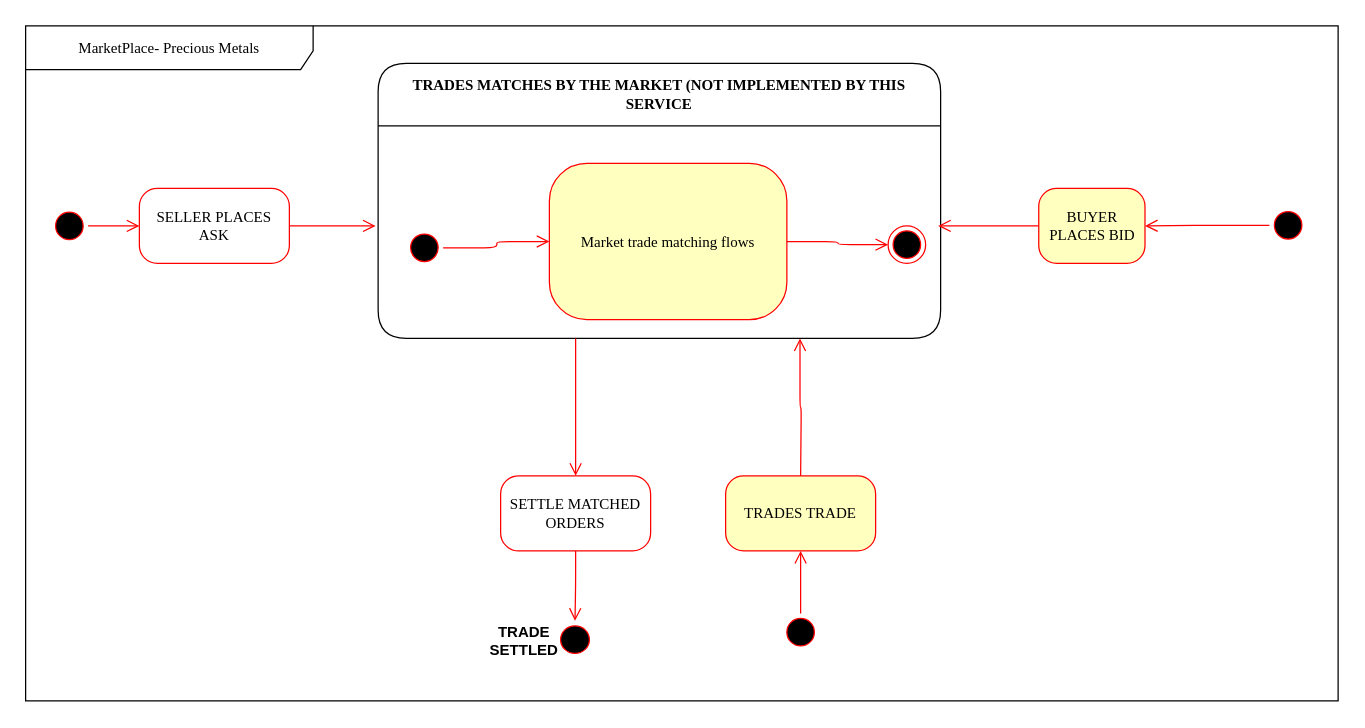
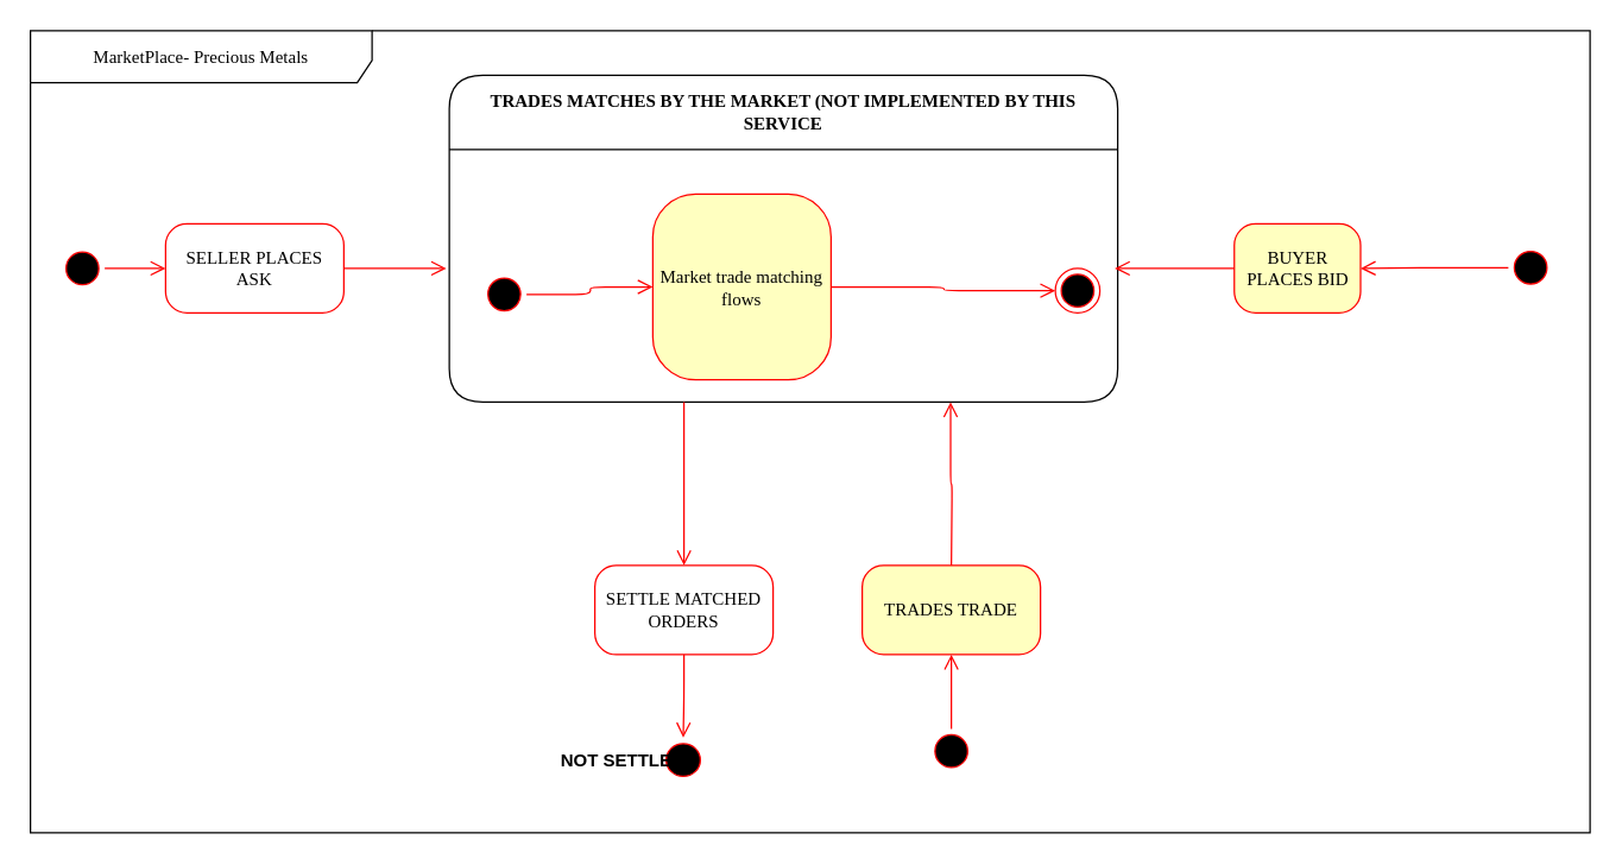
  <mxCell id="0" />
  <mxCell id="1" parent="0" />
  <mxCell id="2" value="MarketPlace- Precious Metals" style="shape=umlFrame;whiteSpace=wrap;html=1;rounded=1;shadow=0;comic=0;labelBackgroundColor=none;strokeColor=#000000;strokeWidth=1;fillColor=#ffffff;fontFamily=Verdana;fontSize=12;fontColor=#000000;align=center;width=230;height=35;" parent="1" vertex="1"><mxGeometry x="20" y="20" width="1050" height="540" as="geometry" /></mxCell>
  <mxCell id="3" value="" style="ellipse;html=1;shape=startState;fillColor=#000000;strokeColor=#ff0000;rounded=1;shadow=0;comic=0;labelBackgroundColor=none;fontFamily=Verdana;fontSize=12;fontColor=#000000;align=center;direction=south;" parent="1" vertex="1"><mxGeometry x="1015" y="164.5" width="30" height="30" as="geometry" /></mxCell>
  <mxCell id="4" value="SELLER PLACES ASK" style="rounded=1;whiteSpace=wrap;html=1;arcSize=24;fillColor=#ffffff;strokeColor=#ff0000;shadow=0;comic=0;labelBackgroundColor=none;fontFamily=Verdana;fontSize=12;fontColor=#000000;align=center;" parent="1" vertex="1"><mxGeometry x="111" y="150" width="120" height="60" as="geometry" /></mxCell>
  <mxCell id="5" value="BUYER PLACES BID" style="rounded=1;whiteSpace=wrap;html=1;arcSize=24;fillColor=#ffffc0;strokeColor=#ff0000;shadow=0;comic=0;labelBackgroundColor=none;fontFamily=Verdana;fontSize=12;fontColor=#000000;align=center;" parent="1" vertex="1"><mxGeometry x="830.5" y="150" width="85" height="60" as="geometry" /></mxCell>
  <mxCell id="6" style="edgeStyle=orthogonalEdgeStyle;html=1;labelBackgroundColor=none;endArrow=open;endSize=8;strokeColor=#ff0000;fontFamily=Verdana;fontSize=12;align=left;" parent="1" source="3" target="5" edge="1"><mxGeometry relative="1" as="geometry" /></mxCell>
  <mxCell id="7" value="" style="ellipse;html=1;shape=startState;fillColor=#000000;strokeColor=#ff0000;rounded=1;shadow=0;comic=0;labelBackgroundColor=none;fontFamily=Verdana;fontSize=12;fontColor=#000000;align=center;direction=south;" vertex="1" parent="1"><mxGeometry x="40" y="165" width="30" height="30" as="geometry" /></mxCell>
  <mxCell id="8" style="edgeStyle=orthogonalEdgeStyle;html=1;labelBackgroundColor=none;endArrow=open;endSize=8;strokeColor=#ff0000;fontFamily=Verdana;fontSize=12;align=left;" edge="1" parent="1" source="7" target="4"><mxGeometry relative="1" as="geometry"><mxPoint x="150" y="180" as="targetPoint" /><Array as="points" /></mxGeometry></mxCell>
  <mxCell id="9" value="" style="group" vertex="1" connectable="0" parent="1"><mxGeometry x="302" y="50" width="450" height="220" as="geometry" /></mxCell>
  <mxCell id="10" value="TRADES MATCHES BY THE MARKET (NOT IMPLEMENTED BY THIS SERVICE" style="swimlane;whiteSpace=wrap;html=1;rounded=1;shadow=0;comic=0;labelBackgroundColor=none;strokeColor=#000000;strokeWidth=1;fillColor=#ffffff;fontFamily=Verdana;fontSize=12;fontColor=#000000;align=center;startSize=50;" parent="9" vertex="1"><mxGeometry width="450" height="220" as="geometry" /></mxCell>
  <mxCell id="11" style="edgeStyle=elbowEdgeStyle;html=1;labelBackgroundColor=none;endArrow=open;endSize=8;strokeColor=#ff0000;fontFamily=Verdana;fontSize=12;align=left;entryX=0;entryY=0.5;entryDx=0;entryDy=0;" parent="10" source="12" target="13" edge="1"><mxGeometry relative="1" as="geometry"><mxPoint x="117" y="110" as="targetPoint" /></mxGeometry></mxCell>
- <mxCell id="12" value="Market trade matching flows" style="rounded=1;whiteSpace=wrap;html=1;arcSize=24;fillColor=#ffffc0;strokeColor=#ff0000;shadow=0;comic=0;labelBackgroundColor=none;fontFamily=Verdana;fontSize=12;fontColor=#000000;align=center;" parent="10" vertex="1"><mxGeometry x="137" y="80" width="190" height="125" as="geometry" /></mxCell>
+ <mxCell id="12" value="Market trade matching flows" style="rounded=1;whiteSpace=wrap;html=1;arcSize=24;fillColor=#ffffc0;strokeColor=#ff0000;shadow=0;comic=0;labelBackgroundColor=none;fontFamily=Verdana;fontSize=12;fontColor=#000000;align=center;" parent="10" vertex="1"><mxGeometry x="137" y="80" width="120" height="125" as="geometry" /></mxCell>
  <mxCell id="13" value="" style="ellipse;html=1;shape=endState;fillColor=#000000;strokeColor=#ff0000;rounded=1;shadow=0;comic=0;labelBackgroundColor=none;fontFamily=Verdana;fontSize=12;fontColor=#000000;align=center;" parent="10" vertex="1"><mxGeometry x="408" y="130" width="30" height="30" as="geometry" /></mxCell>
  <mxCell id="14" style="edgeStyle=elbowEdgeStyle;html=1;labelBackgroundColor=none;endArrow=open;endSize=8;strokeColor=#ff0000;fontFamily=Verdana;fontSize=12;align=left;" parent="10" source="15" target="12" edge="1"><mxGeometry relative="1" as="geometry" /></mxCell>
  <mxCell id="15" value="" style="ellipse;html=1;shape=startState;fillColor=#000000;strokeColor=#ff0000;rounded=1;shadow=0;comic=0;labelBackgroundColor=none;fontFamily=Verdana;fontSize=12;fontColor=#000000;align=center;direction=south;" parent="10" vertex="1"><mxGeometry x="22" y="132.5" width="30" height="30" as="geometry" /></mxCell>
  <mxCell id="16" style="edgeStyle=orthogonalEdgeStyle;html=1;labelBackgroundColor=none;endArrow=open;endSize=8;strokeColor=#ff0000;fontFamily=Verdana;fontSize=12;align=left;exitX=1;exitY=0.5;exitDx=0;exitDy=0;" edge="1" parent="1" source="4"><mxGeometry relative="1" as="geometry"><mxPoint x="300" y="180" as="targetPoint" /><mxPoint x="231" y="234" as="sourcePoint" /><Array as="points" /></mxGeometry></mxCell>
  <mxCell id="17" style="edgeStyle=orthogonalEdgeStyle;html=1;labelBackgroundColor=none;endArrow=open;endSize=8;strokeColor=#ff0000;fontFamily=Verdana;fontSize=12;align=left;exitX=0;exitY=0.5;exitDx=0;exitDy=0;" edge="1" parent="1" source="5"><mxGeometry relative="1" as="geometry"><mxPoint x="1025.008" y="190" as="sourcePoint" /><mxPoint x="750" y="180" as="targetPoint" /></mxGeometry></mxCell>
  <mxCell id="18" style="edgeStyle=orthogonalEdgeStyle;html=1;labelBackgroundColor=none;endArrow=open;endSize=8;strokeColor=#ff0000;fontFamily=Verdana;fontSize=12;align=left;entryX=0.5;entryY=0;entryDx=0;entryDy=0;" edge="1" parent="1"><mxGeometry relative="1" as="geometry"><mxPoint x="460" y="380" as="targetPoint" /><mxPoint x="460" y="270" as="sourcePoint" /><Array as="points" /></mxGeometry></mxCell>
  <mxCell id="19" style="edgeStyle=orthogonalEdgeStyle;html=1;labelBackgroundColor=none;endArrow=open;endSize=8;strokeColor=#ff0000;fontFamily=Verdana;fontSize=12;align=left;exitX=0.75;exitY=1;exitDx=0;exitDy=0;entryX=0.75;entryY=1;entryDx=0;entryDy=0;" edge="1" parent="1" target="10"><mxGeometry relative="1" as="geometry"><mxPoint x="470" y="280" as="targetPoint" /><mxPoint x="640" y="380" as="sourcePoint" /><Array as="points" /></mxGeometry></mxCell>
  <mxCell id="20" value="SETTLE MATCHED ORDERS" style="rounded=1;whiteSpace=wrap;html=1;arcSize=24;fillColor=#ffffff;strokeColor=#ff0000;shadow=0;comic=0;labelBackgroundColor=none;fontFamily=Verdana;fontSize=12;fontColor=#000000;align=center;" vertex="1" parent="1"><mxGeometry x="400" y="380" width="120" height="60" as="geometry" /></mxCell>
  <mxCell id="21" value="" style="ellipse;html=1;shape=startState;fillColor=#000000;strokeColor=#ff0000;rounded=1;shadow=0;comic=0;labelBackgroundColor=none;fontFamily=Verdana;fontSize=12;fontColor=#000000;align=center;direction=south;" vertex="1" parent="1"><mxGeometry x="444" y="496" width="31" height="30" as="geometry" /></mxCell>
  <mxCell id="22" style="edgeStyle=orthogonalEdgeStyle;html=1;labelBackgroundColor=none;endArrow=open;endSize=8;strokeColor=#ff0000;fontFamily=Verdana;fontSize=12;align=left;exitX=0.5;exitY=1;exitDx=0;exitDy=0;" edge="1" parent="1" source="20" target="21"><mxGeometry relative="1" as="geometry"><mxPoint x="310" y="190" as="targetPoint" /><mxPoint x="241" y="190" as="sourcePoint" /><Array as="points" /></mxGeometry></mxCell>
- <mxCell id="23" value="TRADE SETTLED" style="text;html=1;strokeColor=none;fillColor=none;align=center;verticalAlign=middle;whiteSpace=wrap;rounded=0;labelBackgroundColor=none;fontStyle=1" vertex="1" parent="1"><mxGeometry x="374" y="492" width="90" height="40" as="geometry" /></mxCell>
+ <mxCell id="23" value="NOT SETTLED" style="text;html=1;strokeColor=none;fillColor=none;align=center;verticalAlign=middle;whiteSpace=wrap;rounded=0;labelBackgroundColor=none;fontStyle=1" vertex="1" parent="1"><mxGeometry x="374" y="492" width="90" height="40" as="geometry" /></mxCell>
  <mxCell id="24" value="TRADES TRADE" style="rounded=1;whiteSpace=wrap;html=1;arcSize=24;fillColor=#ffffc0;strokeColor=#ff0000;shadow=0;comic=0;labelBackgroundColor=none;fontFamily=Verdana;fontSize=12;fontColor=#000000;align=center;" vertex="1" parent="1"><mxGeometry x="580" y="380" width="120" height="60" as="geometry" /></mxCell>
  <mxCell id="25" value="" style="ellipse;html=1;shape=startState;fillColor=#000000;strokeColor=#ff0000;rounded=1;shadow=0;comic=0;labelBackgroundColor=none;fontFamily=Verdana;fontSize=12;fontColor=#000000;align=center;direction=south;" vertex="1" parent="1"><mxGeometry x="625" y="490" width="30" height="30" as="geometry" /></mxCell>
  <mxCell id="26" style="edgeStyle=orthogonalEdgeStyle;html=1;labelBackgroundColor=none;endArrow=open;endSize=8;strokeColor=#ff0000;fontFamily=Verdana;fontSize=12;align=left;exitX=0;exitY=0.5;exitDx=0;exitDy=0;entryX=0.5;entryY=1;entryDx=0;entryDy=0;" edge="1" parent="1" source="25" target="24"><mxGeometry relative="1" as="geometry"><mxPoint x="650" y="280" as="targetPoint" /><mxPoint x="650" y="390" as="sourcePoint" /><Array as="points" /></mxGeometry></mxCell>
